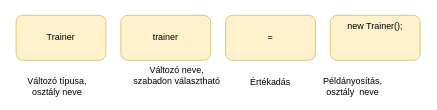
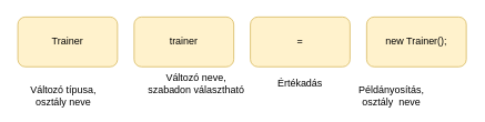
  <mxCell id="0" />
  <mxCell id="1" parent="0" />
  <mxCell id="2" value="" style="rounded=1;whiteSpace=wrap;html=1;fillColor=#fff2cc;strokeColor=#d6b656;" vertex="1" parent="1"><mxGeometry x="160" y="20" width="120" height="60" as="geometry" /></mxCell>
  <mxCell id="3" value="" style="rounded=1;whiteSpace=wrap;html=1;fillColor=#fff2cc;strokeColor=#d6b656;" vertex="1" parent="1"><mxGeometry x="440" y="20" width="120" height="60" as="geometry" /></mxCell>
  <mxCell id="4" value="" style="rounded=1;whiteSpace=wrap;html=1;fillColor=#fff2cc;strokeColor=#d6b656;" vertex="1" parent="1"><mxGeometry x="300" y="20" width="120" height="60" as="geometry" /></mxCell>
  <mxCell id="5" value="" style="rounded=1;whiteSpace=wrap;html=1;fillColor=#fff2cc;strokeColor=#d6b656;" vertex="1" parent="1"><mxGeometry x="20" y="20" width="120" height="60" as="geometry" /></mxCell>
  <mxCell id="6" value="Trainer" style="text;html=1;strokeColor=none;fillColor=none;align=center;verticalAlign=middle;whiteSpace=wrap;rounded=0;" vertex="1" parent="1"><mxGeometry x="60" y="40" width="40" height="20" as="geometry" /></mxCell>
  <mxCell id="7" value="trainer" style="text;html=1;strokeColor=none;fillColor=none;align=center;verticalAlign=middle;whiteSpace=wrap;rounded=0;" vertex="1" parent="1"><mxGeometry x="200" y="40" width="40" height="20" as="geometry" /></mxCell>
- <mxCell id="8" value="new Trainer();" style="text;html=1;strokeColor=none;fillColor=none;align=center;verticalAlign=middle;whiteSpace=wrap;rounded=0;" vertex="1" parent="1"><mxGeometry x="445" y="25" width="110" height="20" as="geometry" /></mxCell>
+ <mxCell id="8" value="new Trainer();" style="text;html=1;strokeColor=none;fillColor=none;align=center;verticalAlign=middle;whiteSpace=wrap;rounded=0;" vertex="1" parent="1"><mxGeometry x="445" y="40" width="110" height="20" as="geometry" /></mxCell>
  <mxCell id="9" value="=" style="text;html=1;strokeColor=none;fillColor=none;align=center;verticalAlign=middle;whiteSpace=wrap;rounded=0;" vertex="1" parent="1"><mxGeometry x="340" y="40" width="40" height="20" as="geometry" /></mxCell>
  <mxCell id="10" value="Változó típusa,&lt;br&gt;osztály neve" style="text;html=1;strokeColor=none;fillColor=none;align=center;verticalAlign=middle;whiteSpace=wrap;rounded=0;" vertex="1" parent="1"><mxGeometry x="30" y="105" width="90" height="20" as="geometry" /></mxCell>
  <mxCell id="11" value="Változó neve, szabadon választható" style="text;html=1;strokeColor=none;fillColor=none;align=center;verticalAlign=middle;whiteSpace=wrap;rounded=0;" vertex="1" parent="1"><mxGeometry x="175" y="90" width="120" height="20" as="geometry" /></mxCell>
- <mxCell id="12" value="Értékadás" style="text;html=1;strokeColor=none;fillColor=none;align=center;verticalAlign=middle;whiteSpace=wrap;rounded=0;" vertex="1" parent="1"><mxGeometry x="340" y="100" width="40" height="20" as="geometry" /></mxCell>
+ <mxCell id="12" value="Értékadás" style="text;html=1;strokeColor=none;fillColor=none;align=center;verticalAlign=middle;whiteSpace=wrap;rounded=0;" vertex="1" parent="1"><mxGeometry x="340" y="90" width="40" height="20" as="geometry" /></mxCell>
  <mxCell id="13" value="Példányosítás, osztály&amp;nbsp; neve" style="text;html=1;strokeColor=none;fillColor=none;align=center;verticalAlign=middle;whiteSpace=wrap;rounded=0;" vertex="1" parent="1"><mxGeometry x="410" y="105" width="120" height="20" as="geometry" /></mxCell>
